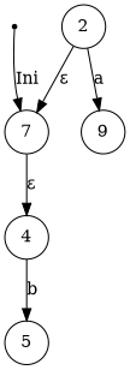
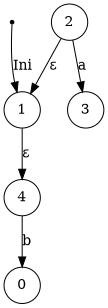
  digraph {
    rankdir=TB
    node [shape=circle]
    inicial [shape=point]
-   1 [label=7]
+   1
    4
    2
-   3 [label=9]
-   5
+   3
+   5 [label=0]
    inicial -> 1 [label=Ini]
    1 -> 4 [label="&epsilon;"]
    4 -> 5 [label=b]
    2 -> 1 [label="&epsilon;"]
    2 -> 3 [label=a]
  }
